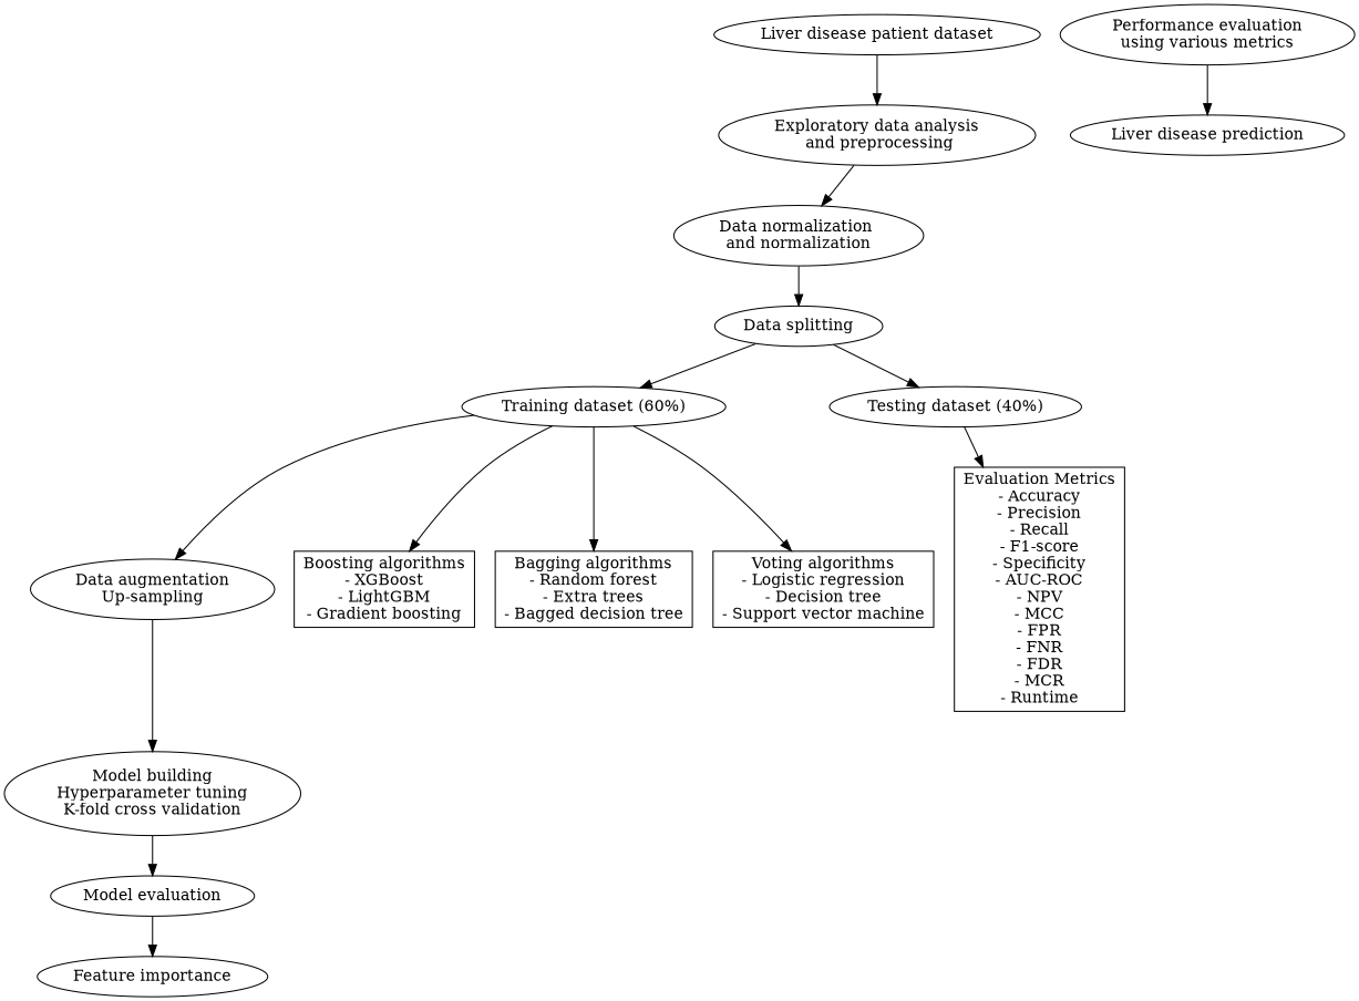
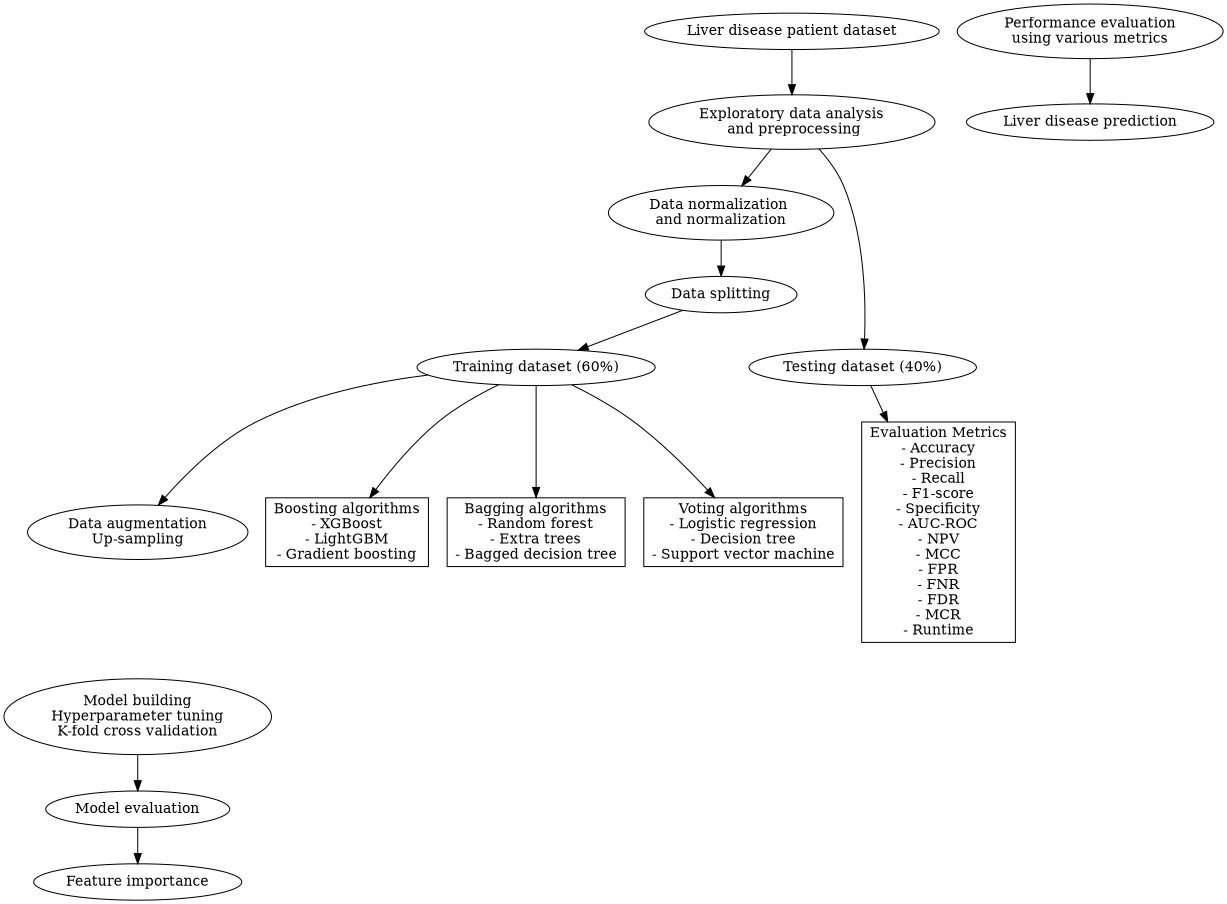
  digraph {
    rankdir=TB
    n1 [label="Liver disease patient dataset"]
    n2 [label="Exploratory data analysis\n and preprocessing"]
    n3 [label="Data normalization \nand normalization"]
    n4 [label="Data splitting"]
    n5 [label="Training dataset (60%)"]
    n6 [label="Testing dataset (40%)"]
    n7 [label="Data augmentation\nUp-sampling"]
    n8 [label="Boosting algorithms\n- XGBoost\n- LightGBM\n- Gradient boosting" shape=box]
    n9 [label="Bagging algorithms\n- Random forest\n- Extra trees\n- Bagged decision tree" shape=box]
    n10 [label="Voting algorithms\n- Logistic regression\n- Decision tree\n- Support vector machine" shape=box]
    n11 [label="Evaluation Metrics\n- Accuracy\n- Precision\n- Recall\n- F1-score\n- Specificity\n- AUC-ROC\n- NPV\n- MCC\n- FPR\n- FNR\n- FDR\n- MCR\n- Runtime" shape=box]
    n12 [label="Model building\nHyperparameter tuning\nK-fold cross validation"]
    n13 [label="Model evaluation"]
    n14 [label="Feature importance"]
    n15 [label="Performance evaluation\nusing various metrics"]
    n16 [label="Liver disease prediction" shape=ellipse]
    n1 -> n2
    n2 -> n3
    n3 -> n4
    n4 -> n5
-   n4 -> n6
+   n2 -> n6
    n5 -> n7
    n5 -> n8
    n5 -> n9
    n5 -> n10
    n6 -> n11
-   n7 -> n12
    n12 -> n13
    n13 -> n14
    n15 -> n16
  }
